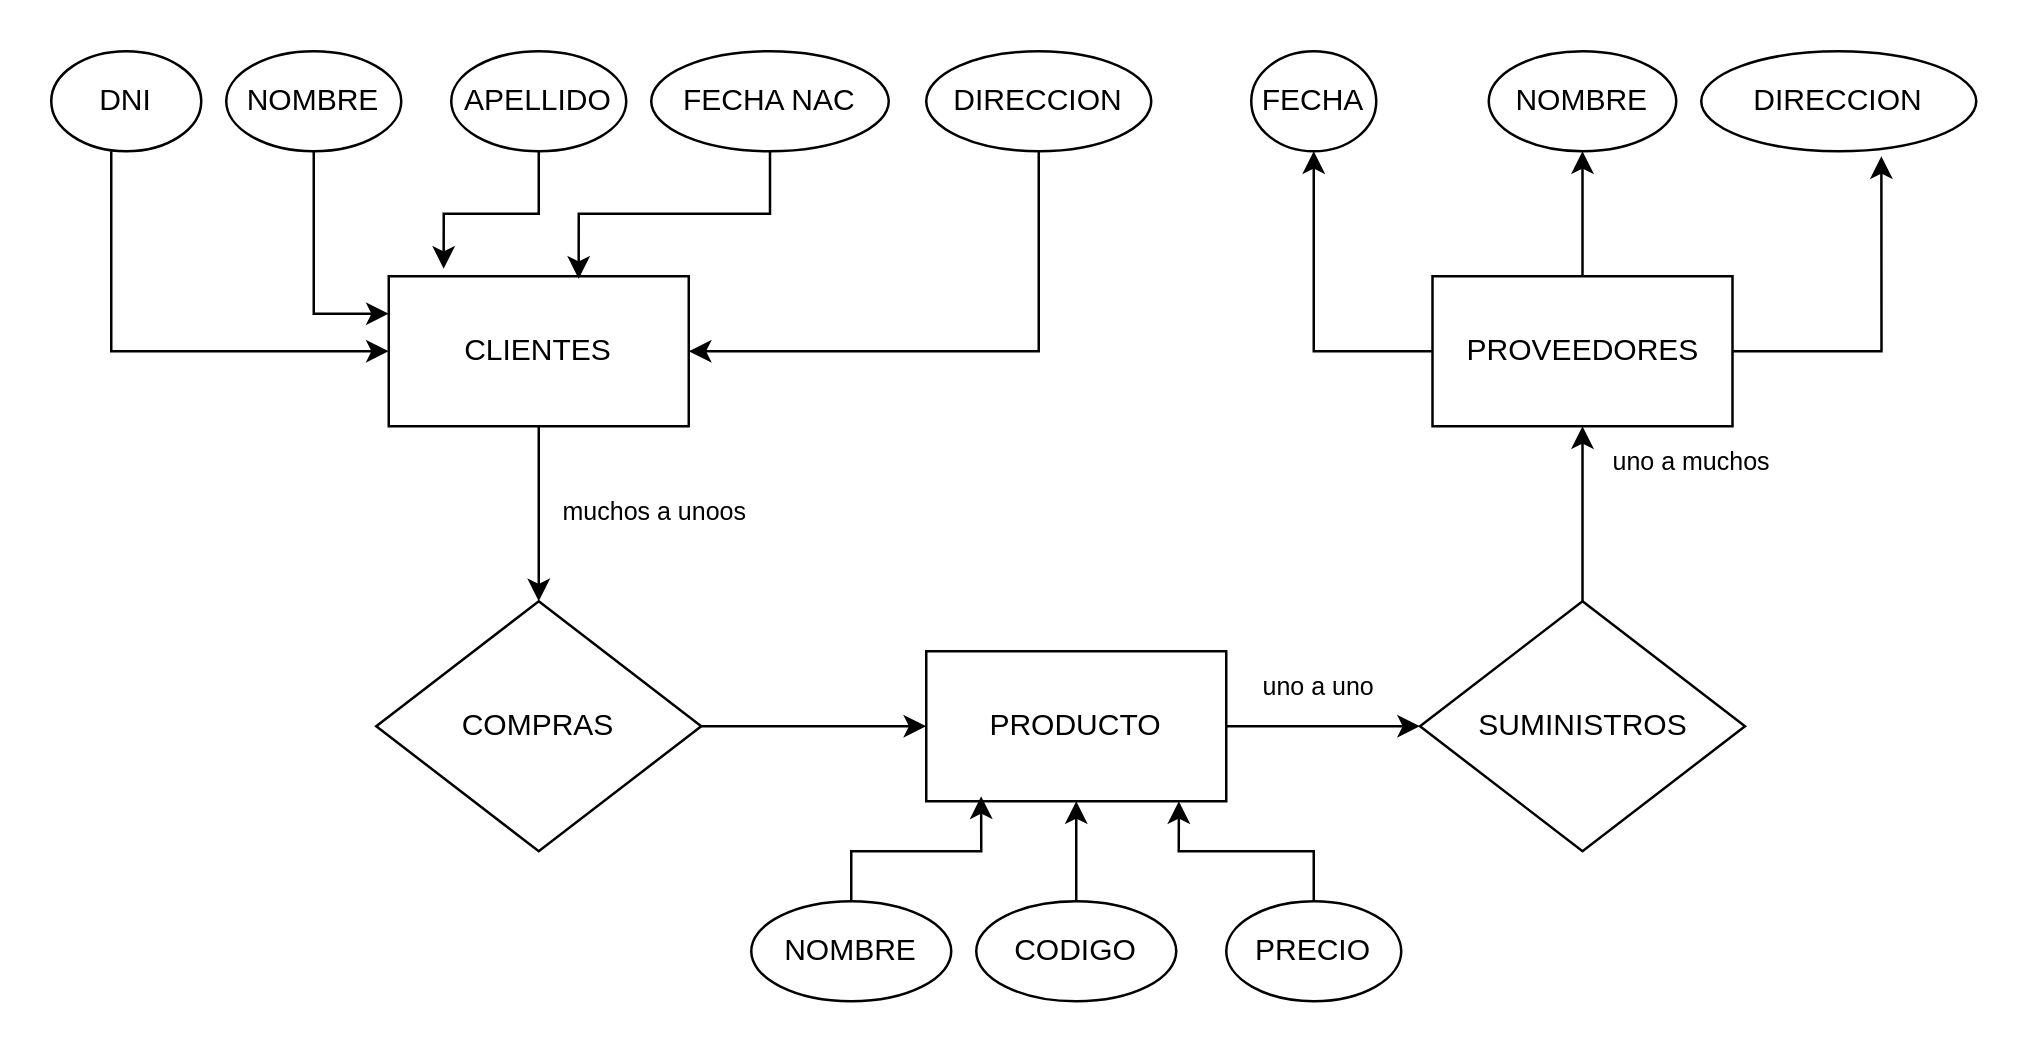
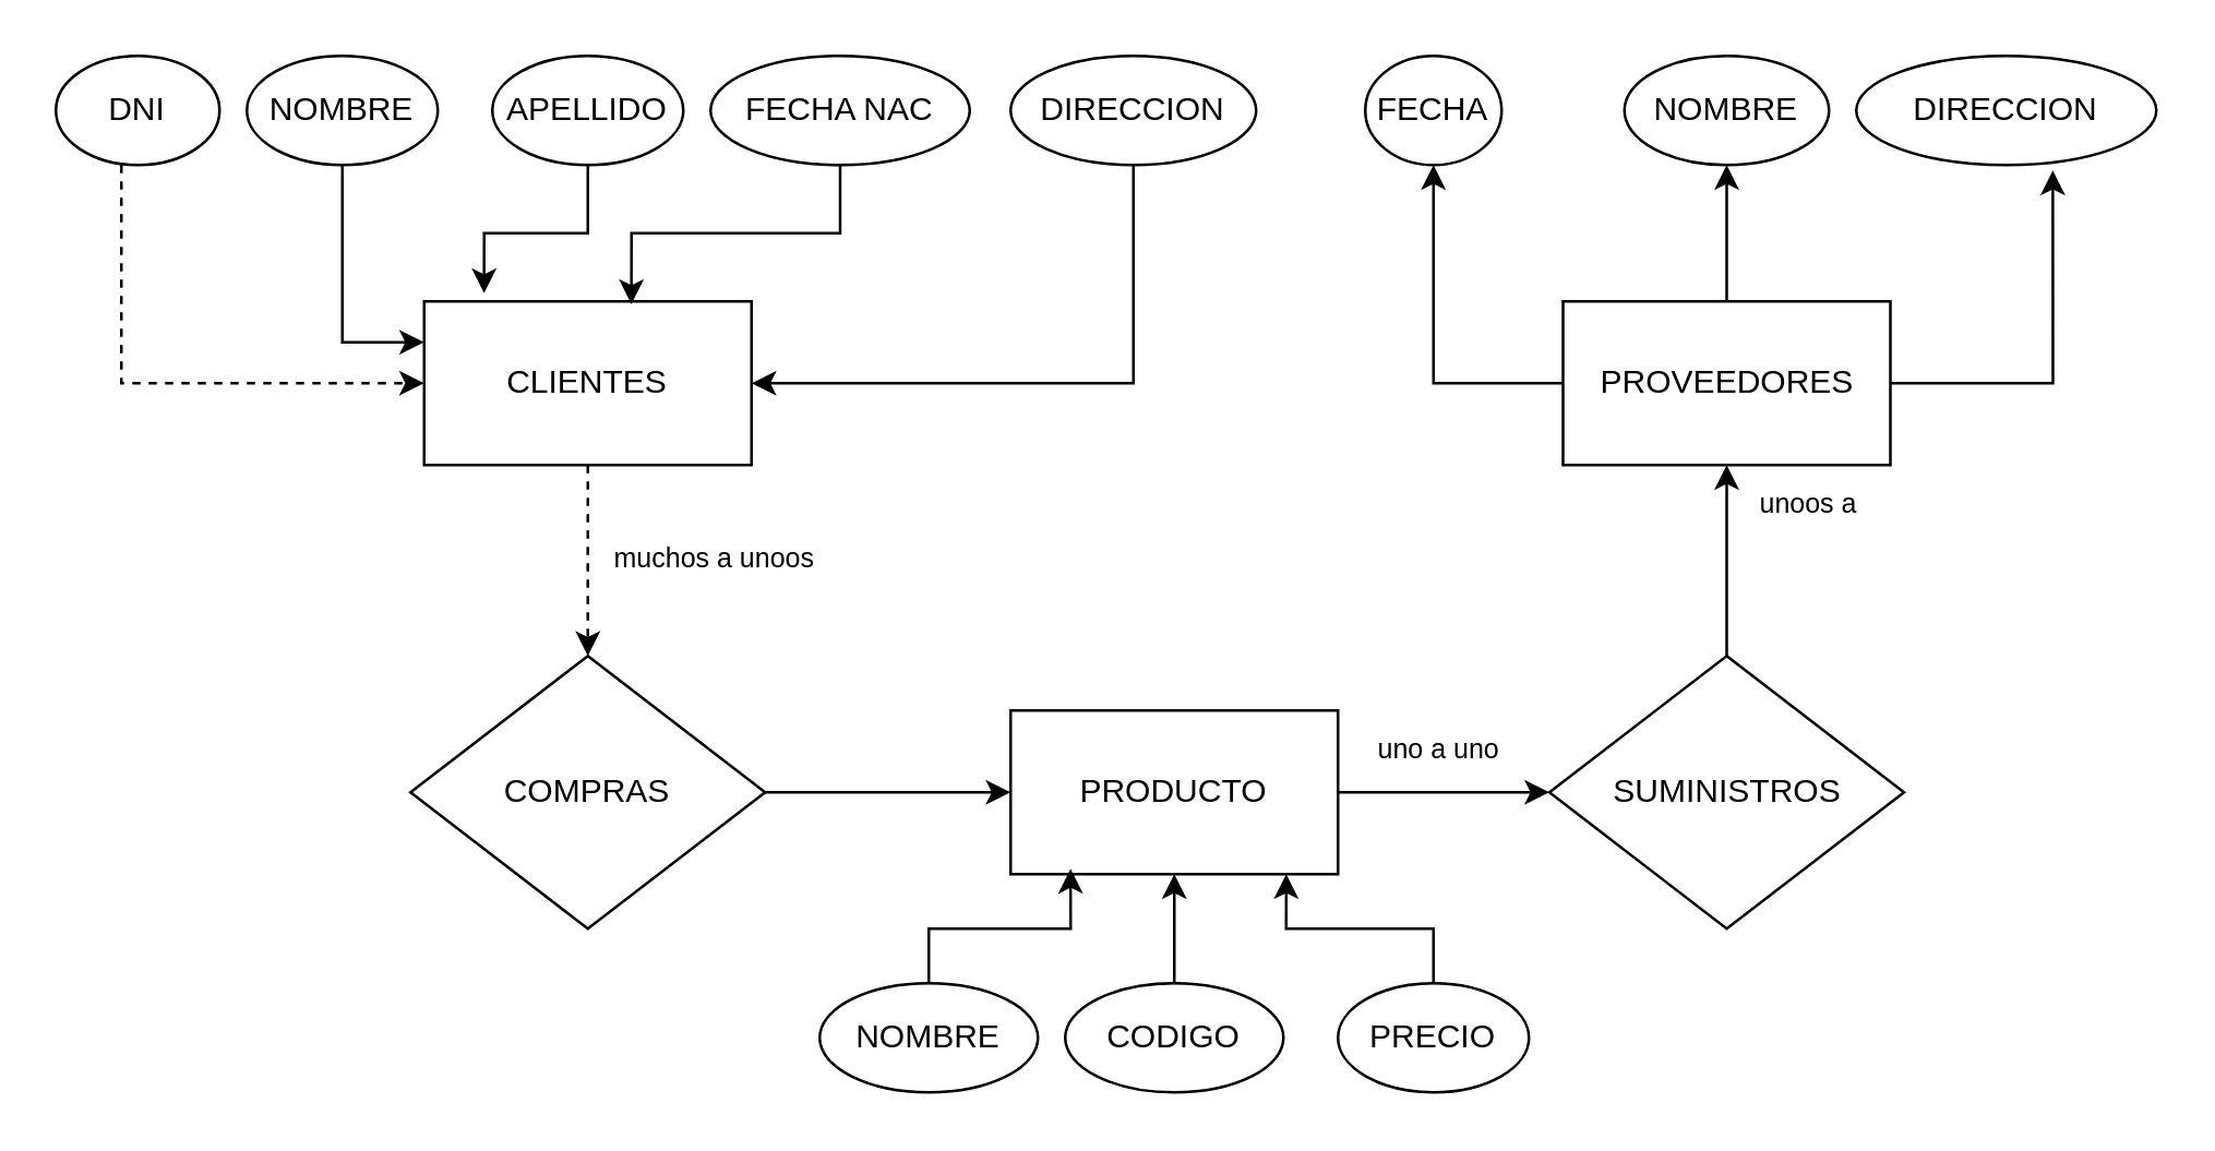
  <mxCell id="0" />
  <mxCell id="1" parent="0" />
- <mxCell id="2" style="edgeStyle=orthogonalEdgeStyle;rounded=0;orthogonalLoop=1;jettySize=auto;html=1;" edge="1" parent="1" source="3" target="11"><mxGeometry relative="1" as="geometry" /></mxCell>
+ <mxCell id="2" style="edgeStyle=orthogonalEdgeStyle;rounded=0;orthogonalLoop=1;jettySize=auto;html=1;dashed=1;" edge="1" parent="1" source="3" target="11"><mxGeometry relative="1" as="geometry" /></mxCell>
  <mxCell id="3" value="CLIENTES" style="rounded=0;whiteSpace=wrap;html=1;" vertex="1" parent="1"><mxGeometry x="155" y="110" width="120" height="60" as="geometry" /></mxCell>
  <mxCell id="4" style="edgeStyle=orthogonalEdgeStyle;rounded=0;orthogonalLoop=1;jettySize=auto;html=1;entryX=0;entryY=0.5;entryDx=0;entryDy=0;" edge="1" parent="1" source="5" target="13"><mxGeometry relative="1" as="geometry" /></mxCell>
  <mxCell id="5" value="PRODUCTO" style="rounded=0;whiteSpace=wrap;html=1;" vertex="1" parent="1"><mxGeometry x="370" y="260" width="120" height="60" as="geometry" /></mxCell>
  <mxCell id="6" style="edgeStyle=orthogonalEdgeStyle;rounded=0;orthogonalLoop=1;jettySize=auto;html=1;entryX=0.5;entryY=1;entryDx=0;entryDy=0;" edge="1" parent="1" source="9" target="31"><mxGeometry relative="1" as="geometry" /></mxCell>
  <mxCell id="7" style="edgeStyle=orthogonalEdgeStyle;rounded=0;orthogonalLoop=1;jettySize=auto;html=1;entryX=0.5;entryY=1;entryDx=0;entryDy=0;" edge="1" parent="1" source="9" target="32"><mxGeometry relative="1" as="geometry" /></mxCell>
  <mxCell id="8" style="edgeStyle=orthogonalEdgeStyle;rounded=0;orthogonalLoop=1;jettySize=auto;html=1;entryX=0.655;entryY=1.05;entryDx=0;entryDy=0;entryPerimeter=0;exitX=1;exitY=0.5;exitDx=0;exitDy=0;" edge="1" parent="1" source="9" target="30"><mxGeometry relative="1" as="geometry" /></mxCell>
  <mxCell id="9" value="PROVEEDORES" style="rounded=0;whiteSpace=wrap;html=1;" vertex="1" parent="1"><mxGeometry x="572.5" y="110" width="120" height="60" as="geometry" /></mxCell>
  <mxCell id="10" style="edgeStyle=orthogonalEdgeStyle;rounded=0;orthogonalLoop=1;jettySize=auto;html=1;entryX=0;entryY=0.5;entryDx=0;entryDy=0;" edge="1" parent="1" source="11" target="5"><mxGeometry relative="1" as="geometry" /></mxCell>
  <mxCell id="11" value="COMPRAS" style="rhombus;whiteSpace=wrap;html=1;" vertex="1" parent="1"><mxGeometry x="150" y="240" width="130" height="100" as="geometry" /></mxCell>
  <mxCell id="12" style="edgeStyle=orthogonalEdgeStyle;rounded=0;orthogonalLoop=1;jettySize=auto;html=1;entryX=0.5;entryY=1;entryDx=0;entryDy=0;" edge="1" parent="1" source="13" target="9"><mxGeometry relative="1" as="geometry" /></mxCell>
  <mxCell id="13" value="SUMINISTROS" style="rhombus;whiteSpace=wrap;html=1;" vertex="1" parent="1"><mxGeometry x="567.5" y="240" width="130" height="100" as="geometry" /></mxCell>
- <mxCell id="14" style="edgeStyle=orthogonalEdgeStyle;rounded=0;orthogonalLoop=1;jettySize=auto;html=1;entryX=0;entryY=0.5;entryDx=0;entryDy=0;exitX=0.4;exitY=1;exitDx=0;exitDy=0;exitPerimeter=0;" edge="1" parent="1" source="15" target="3"><mxGeometry relative="1" as="geometry" /></mxCell>
+ <mxCell id="14" style="edgeStyle=orthogonalEdgeStyle;rounded=0;orthogonalLoop=1;jettySize=auto;html=1;entryX=0;entryY=0.5;entryDx=0;entryDy=0;exitX=0.4;exitY=1;exitDx=0;exitDy=0;exitPerimeter=0;dashed=1;" edge="1" parent="1" source="15" target="3"><mxGeometry relative="1" as="geometry" /></mxCell>
  <mxCell id="15" value="DNI" style="ellipse;whiteSpace=wrap;html=1;" vertex="1" parent="1"><mxGeometry x="20" y="20" width="60" height="40" as="geometry" /></mxCell>
  <mxCell id="16" style="edgeStyle=orthogonalEdgeStyle;rounded=0;orthogonalLoop=1;jettySize=auto;html=1;entryX=0;entryY=0.25;entryDx=0;entryDy=0;" edge="1" parent="1" source="17" target="3"><mxGeometry relative="1" as="geometry" /></mxCell>
  <mxCell id="17" value="NOMBRE" style="ellipse;whiteSpace=wrap;html=1;" vertex="1" parent="1"><mxGeometry x="90" y="20" width="70" height="40" as="geometry" /></mxCell>
  <mxCell id="18" style="edgeStyle=orthogonalEdgeStyle;rounded=0;orthogonalLoop=1;jettySize=auto;html=1;entryX=0.183;entryY=-0.05;entryDx=0;entryDy=0;entryPerimeter=0;" edge="1" parent="1" source="19" target="3"><mxGeometry relative="1" as="geometry" /></mxCell>
  <mxCell id="19" value="APELLIDO" style="ellipse;whiteSpace=wrap;html=1;" vertex="1" parent="1"><mxGeometry x="180" y="20" width="70" height="40" as="geometry" /></mxCell>
  <mxCell id="20" style="edgeStyle=orthogonalEdgeStyle;rounded=0;orthogonalLoop=1;jettySize=auto;html=1;entryX=1;entryY=0.5;entryDx=0;entryDy=0;exitX=0.5;exitY=1;exitDx=0;exitDy=0;" edge="1" parent="1" source="21" target="3"><mxGeometry relative="1" as="geometry" /></mxCell>
  <mxCell id="21" value="DIRECCION" style="ellipse;whiteSpace=wrap;html=1;" vertex="1" parent="1"><mxGeometry x="370" y="20" width="90" height="40" as="geometry" /></mxCell>
  <mxCell id="22" style="edgeStyle=orthogonalEdgeStyle;rounded=0;orthogonalLoop=1;jettySize=auto;html=1;entryX=0.633;entryY=0.017;entryDx=0;entryDy=0;entryPerimeter=0;" edge="1" parent="1" source="23" target="3"><mxGeometry relative="1" as="geometry" /></mxCell>
  <mxCell id="23" value="FECHA NAC" style="ellipse;whiteSpace=wrap;html=1;" vertex="1" parent="1"><mxGeometry x="260" y="20" width="95" height="40" as="geometry" /></mxCell>
  <mxCell id="24" style="edgeStyle=orthogonalEdgeStyle;rounded=0;orthogonalLoop=1;jettySize=auto;html=1;entryX=0.183;entryY=0.967;entryDx=0;entryDy=0;entryPerimeter=0;" edge="1" parent="1" source="25" target="5"><mxGeometry relative="1" as="geometry" /></mxCell>
  <mxCell id="25" value="NOMBRE" style="ellipse;whiteSpace=wrap;html=1;" vertex="1" parent="1"><mxGeometry x="300" y="360" width="80" height="40" as="geometry" /></mxCell>
  <mxCell id="26" style="edgeStyle=orthogonalEdgeStyle;rounded=0;orthogonalLoop=1;jettySize=auto;html=1;" edge="1" parent="1" source="27" target="5"><mxGeometry relative="1" as="geometry" /></mxCell>
  <mxCell id="27" value="CODIGO" style="ellipse;whiteSpace=wrap;html=1;" vertex="1" parent="1"><mxGeometry x="390" y="360" width="80" height="40" as="geometry" /></mxCell>
  <mxCell id="28" style="edgeStyle=orthogonalEdgeStyle;rounded=0;orthogonalLoop=1;jettySize=auto;html=1;entryX=0.842;entryY=1;entryDx=0;entryDy=0;entryPerimeter=0;" edge="1" parent="1" source="29" target="5"><mxGeometry relative="1" as="geometry" /></mxCell>
  <mxCell id="29" value="PRECIO" style="ellipse;whiteSpace=wrap;html=1;" vertex="1" parent="1"><mxGeometry x="490" y="360" width="70" height="40" as="geometry" /></mxCell>
  <mxCell id="30" value="DIRECCION" style="ellipse;whiteSpace=wrap;html=1;" vertex="1" parent="1"><mxGeometry x="680" y="20" width="110" height="40" as="geometry" /></mxCell>
  <mxCell id="31" value="FECHA" style="ellipse;whiteSpace=wrap;html=1;" vertex="1" parent="1"><mxGeometry x="500" y="20" width="50" height="40" as="geometry" /></mxCell>
  <mxCell id="32" value="NOMBRE" style="ellipse;whiteSpace=wrap;html=1;" vertex="1" parent="1"><mxGeometry x="595" y="20" width="75" height="40" as="geometry" /></mxCell>
  <mxCell id="33" value="&lt;h1&gt;&lt;font style=&quot;font-size: 10px; font-weight: normal;&quot;&gt;&lt;font style=&quot;&quot;&gt;muchos a uno&lt;/font&gt;os&lt;/font&gt;&lt;/h1&gt;" style="text;html=1;strokeColor=none;fillColor=none;spacing=5;spacingTop=-20;whiteSpace=wrap;overflow=hidden;rounded=0;" vertex="1" parent="1"><mxGeometry x="220" y="180" width="110" height="40" as="geometry" /></mxCell>
  <mxCell id="34" value="&lt;h1&gt;&lt;span style=&quot;font-size: 10px; font-weight: 400;&quot;&gt;uno a uno&lt;/span&gt;&lt;/h1&gt;" style="text;html=1;strokeColor=none;fillColor=none;spacing=5;spacingTop=-20;whiteSpace=wrap;overflow=hidden;rounded=0;" vertex="1" parent="1"><mxGeometry x="500" y="250" width="55" height="40" as="geometry" /></mxCell>
- <mxCell id="35" value="&lt;h1&gt;&lt;span style=&quot;font-size: 10px; font-weight: 400;&quot;&gt;uno a muchos&lt;/span&gt;&lt;/h1&gt;" style="text;html=1;strokeColor=none;fillColor=none;spacing=5;spacingTop=-20;whiteSpace=wrap;overflow=hidden;rounded=0;" vertex="1" parent="1"><mxGeometry x="640" y="160" width="80" height="40" as="geometry" /></mxCell>
+ <mxCell id="35" value="&lt;h1&gt;&lt;span style=&quot;font-size: 10px; font-weight: 400;&quot;&gt;unoos a muchos&lt;/span&gt;&lt;/h1&gt;" style="text;html=1;strokeColor=none;fillColor=none;spacing=5;spacingTop=-20;whiteSpace=wrap;overflow=hidden;rounded=0;" vertex="1" parent="1"><mxGeometry x="640" y="160" width="80" height="40" as="geometry" /></mxCell>
